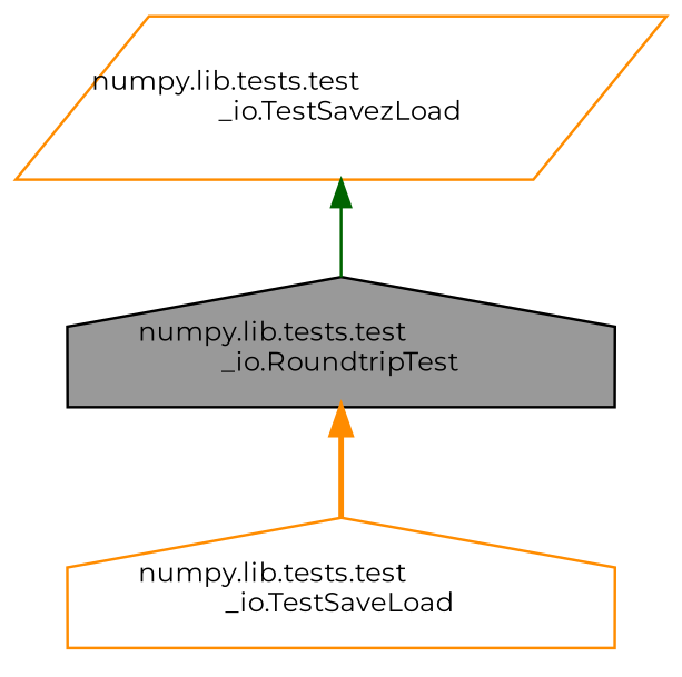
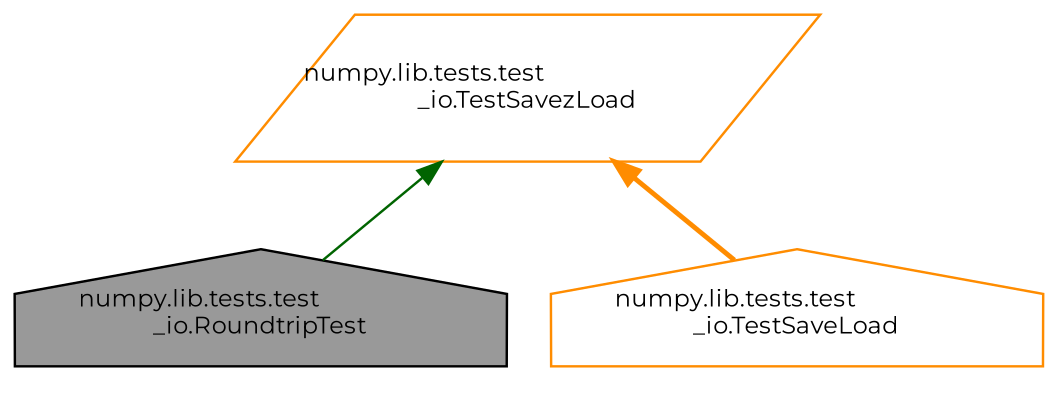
  digraph {
    fontname=Montserrat
    node [color=darkorange fillcolor=white fontname=Montserrat fontsize=10 shape=house style=filled]
    edge [dir=back fontname=Montserrat fontsize=10 labelfontname=Helvetica labelfontsize=10]
    n1 [color=black fillcolor=grey60 fontcolor=black height=0.2 label="numpy.lib.tests.test\l_io.RoundtripTest" width=0.4]
    n2 [height=0.2 label="numpy.lib.tests.test\l_io.TestSaveLoad" width=0.4]
    n3 [height=0.2 label="numpy.lib.tests.test\l_io.TestSavezLoad" shape=parallelogram width=0.4]
-   n1 -> n2 [color=darkorange style=bold]
+   n3 -> n2 [color=darkorange style=bold]
    n3 -> n1 [color=darkgreen style=solid]
  }
